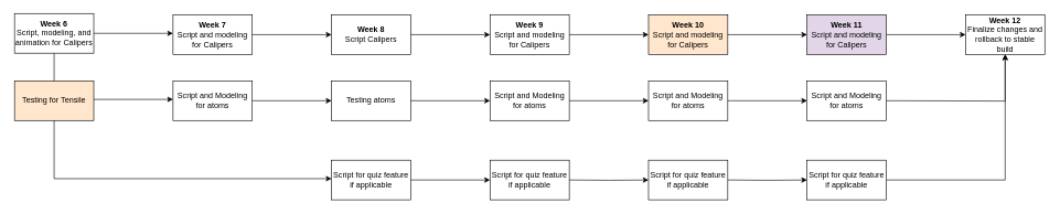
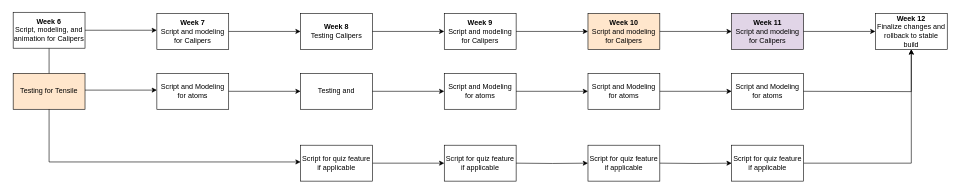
  <mxCell id="0" />
  <mxCell id="1" parent="0" />
  <mxCell id="2" value="" style="endArrow=classic;html=1;exitX=0.5;exitY=1;exitDx=0;exitDy=0;rounded=0;" parent="1" source="4" edge="1"><mxGeometry width="50" height="50" relative="1" as="geometry"><mxPoint x="-150" y="-60" as="sourcePoint" /><mxPoint x="260" y="150" as="targetPoint" /><Array as="points"><mxPoint x="80" y="150" /></Array></mxGeometry></mxCell>
  <mxCell id="3" style="edgeStyle=orthogonalEdgeStyle;rounded=0;orthogonalLoop=1;jettySize=auto;html=1;exitX=1;exitY=0.5;exitDx=0;exitDy=0;entryX=0;entryY=0.5;entryDx=0;entryDy=0;" parent="1" source="4" edge="1"><mxGeometry relative="1" as="geometry"><mxPoint x="260" y="50" as="targetPoint" /></mxGeometry></mxCell>
  <mxCell id="4" value="&lt;b&gt;Week 6&lt;/b&gt;&lt;br&gt;Script, modeling, and animation for Calipers" style="rounded=0;whiteSpace=wrap;html=1;" parent="1" vertex="1"><mxGeometry x="20" y="20" width="120" height="60" as="geometry" /></mxCell>
  <mxCell id="5" value="&lt;b&gt;Week 7&lt;/b&gt;&lt;br&gt;Script and modeling for Calipers" style="rounded=0;whiteSpace=wrap;html=1;" parent="1" vertex="1"><mxGeometry x="260" y="22" width="120" height="60" as="geometry" /></mxCell>
  <mxCell id="6" value="Script and Modeling for atoms" style="rounded=0;whiteSpace=wrap;html=1;" parent="1" vertex="1"><mxGeometry x="260" y="122" width="120" height="60" as="geometry" /></mxCell>
  <mxCell id="7" style="edgeStyle=orthogonalEdgeStyle;rounded=0;orthogonalLoop=1;jettySize=auto;html=1;exitX=1;exitY=0.5;exitDx=0;exitDy=0;" parent="1" edge="1"><mxGeometry relative="1" as="geometry"><mxPoint x="500" y="152" as="targetPoint" /><mxPoint x="380" y="152" as="sourcePoint" /></mxGeometry></mxCell>
- <mxCell id="8" value="Testing atoms" style="rounded=0;whiteSpace=wrap;html=1;" parent="1" vertex="1"><mxGeometry x="500" y="122" width="120" height="60" as="geometry" /></mxCell>
+ <mxCell id="8" value="Testing and" style="rounded=0;whiteSpace=wrap;html=1;" parent="1" vertex="1"><mxGeometry x="500" y="122" width="120" height="60" as="geometry" /></mxCell>
  <mxCell id="9" style="edgeStyle=orthogonalEdgeStyle;rounded=0;orthogonalLoop=1;jettySize=auto;html=1;exitX=1;exitY=0.5;exitDx=0;exitDy=0;" parent="1" edge="1"><mxGeometry relative="1" as="geometry"><mxPoint x="500" y="52" as="targetPoint" /><mxPoint x="380" y="52" as="sourcePoint" /></mxGeometry></mxCell>
- <mxCell id="10" value="&lt;b&gt;Week 8&lt;br&gt;&lt;/b&gt;Script Calipers" style="rounded=0;whiteSpace=wrap;html=1;" parent="1" vertex="1"><mxGeometry x="500" y="22" width="120" height="60" as="geometry" /></mxCell>
+ <mxCell id="10" value="&lt;b&gt;Week 8&lt;br&gt;&lt;/b&gt;Testing Calipers" style="rounded=0;whiteSpace=wrap;html=1;" parent="1" vertex="1"><mxGeometry x="500" y="22" width="120" height="60" as="geometry" /></mxCell>
  <mxCell id="11" value="" style="endArrow=classic;html=1;rounded=0;" parent="1" edge="1"><mxGeometry width="50" height="50" relative="1" as="geometry"><mxPoint x="80" y="150" as="sourcePoint" /><mxPoint x="500" y="270" as="targetPoint" /><Array as="points"><mxPoint x="80" y="270" /></Array></mxGeometry></mxCell>
  <mxCell id="12" style="edgeStyle=orthogonalEdgeStyle;rounded=0;orthogonalLoop=1;jettySize=auto;html=1;exitX=1;exitY=0.5;exitDx=0;exitDy=0;entryX=0;entryY=0.5;entryDx=0;entryDy=0;" parent="1" source="13" target="29" edge="1"><mxGeometry relative="1" as="geometry" /></mxCell>
  <mxCell id="13" value="Script for quiz feature if applicable" style="rounded=0;whiteSpace=wrap;html=1;" parent="1" vertex="1"><mxGeometry x="500" y="242" width="120" height="60" as="geometry" /></mxCell>
  <mxCell id="14" style="edgeStyle=orthogonalEdgeStyle;rounded=0;orthogonalLoop=1;jettySize=auto;html=1;exitX=1;exitY=0.5;exitDx=0;exitDy=0;" parent="1" edge="1"><mxGeometry relative="1" as="geometry"><mxPoint x="740" y="152" as="targetPoint" /><mxPoint x="620" y="152" as="sourcePoint" /></mxGeometry></mxCell>
  <mxCell id="15" value="Script and Modeling for atoms" style="rounded=0;whiteSpace=wrap;html=1;" parent="1" vertex="1"><mxGeometry x="740" y="122" width="120" height="60" as="geometry" /></mxCell>
  <mxCell id="16" style="edgeStyle=orthogonalEdgeStyle;rounded=0;orthogonalLoop=1;jettySize=auto;html=1;exitX=1;exitY=0.5;exitDx=0;exitDy=0;" parent="1" edge="1"><mxGeometry relative="1" as="geometry"><mxPoint x="740" y="52" as="targetPoint" /><mxPoint x="620" y="52" as="sourcePoint" /></mxGeometry></mxCell>
  <mxCell id="17" value="&lt;b&gt;Week 9&lt;br&gt;&lt;/b&gt;Script and modeling for Calipers" style="rounded=0;whiteSpace=wrap;html=1;" parent="1" vertex="1"><mxGeometry x="740" y="22" width="120" height="60" as="geometry" /></mxCell>
  <mxCell id="18" style="edgeStyle=orthogonalEdgeStyle;rounded=0;orthogonalLoop=1;jettySize=auto;html=1;exitX=1;exitY=0.5;exitDx=0;exitDy=0;" parent="1" edge="1"><mxGeometry relative="1" as="geometry"><mxPoint x="980" y="152" as="targetPoint" /><mxPoint x="860" y="152" as="sourcePoint" /></mxGeometry></mxCell>
  <mxCell id="19" value="Script and Modeling for atoms" style="rounded=0;whiteSpace=wrap;html=1;" parent="1" vertex="1"><mxGeometry x="980" y="122" width="120" height="60" as="geometry" /></mxCell>
  <mxCell id="20" style="edgeStyle=orthogonalEdgeStyle;rounded=0;orthogonalLoop=1;jettySize=auto;html=1;exitX=1;exitY=0.5;exitDx=0;exitDy=0;" parent="1" edge="1"><mxGeometry relative="1" as="geometry"><mxPoint x="980" y="52" as="targetPoint" /><mxPoint x="860" y="52" as="sourcePoint" /></mxGeometry></mxCell>
  <mxCell id="21" value="&lt;b&gt;Week 10&lt;/b&gt;&lt;br&gt;Script and modeling for Calipers" style="rounded=0;whiteSpace=wrap;html=1;fillColor=#ffe6cc;" parent="1" vertex="1"><mxGeometry x="980" y="22" width="120" height="60" as="geometry" /></mxCell>
  <mxCell id="22" style="edgeStyle=orthogonalEdgeStyle;rounded=0;orthogonalLoop=1;jettySize=auto;html=1;exitX=1;exitY=0.5;exitDx=0;exitDy=0;" parent="1" edge="1"><mxGeometry relative="1" as="geometry"><mxPoint x="1220" y="152" as="targetPoint" /><mxPoint x="1100" y="152" as="sourcePoint" /></mxGeometry></mxCell>
  <mxCell id="23" value="Script and Modeling for atoms" style="rounded=0;whiteSpace=wrap;html=1;" parent="1" vertex="1"><mxGeometry x="1220" y="122" width="120" height="60" as="geometry" /></mxCell>
  <mxCell id="24" style="edgeStyle=orthogonalEdgeStyle;rounded=0;orthogonalLoop=1;jettySize=auto;html=1;exitX=1;exitY=0.5;exitDx=0;exitDy=0;" parent="1" edge="1"><mxGeometry relative="1" as="geometry"><mxPoint x="1220" y="52" as="targetPoint" /><mxPoint x="1100" y="52" as="sourcePoint" /></mxGeometry></mxCell>
  <mxCell id="25" value="&lt;b&gt;Week 11&lt;/b&gt;&lt;br&gt;Script and modeling for Calipers" style="rounded=0;whiteSpace=wrap;html=1;fillColor=#e1d5e7;" parent="1" vertex="1"><mxGeometry x="1220" y="22" width="120" height="60" as="geometry" /></mxCell>
  <mxCell id="26" style="edgeStyle=orthogonalEdgeStyle;rounded=0;orthogonalLoop=1;jettySize=auto;html=1;exitX=1;exitY=0.5;exitDx=0;exitDy=0;entryX=0.5;entryY=1;entryDx=0;entryDy=0;" parent="1" target="28" edge="1"><mxGeometry relative="1" as="geometry"><mxPoint x="1460" y="152" as="targetPoint" /><mxPoint x="1340" y="152" as="sourcePoint" /></mxGeometry></mxCell>
  <mxCell id="27" style="edgeStyle=orthogonalEdgeStyle;rounded=0;orthogonalLoop=1;jettySize=auto;html=1;exitX=1;exitY=0.5;exitDx=0;exitDy=0;" parent="1" edge="1"><mxGeometry relative="1" as="geometry"><mxPoint x="1460" y="52" as="targetPoint" /><mxPoint x="1340" y="52" as="sourcePoint" /></mxGeometry></mxCell>
  <mxCell id="28" value="&lt;b&gt;Week 12&lt;br&gt;&lt;/b&gt;Finalize changes and rollback to stable build" style="rounded=0;whiteSpace=wrap;html=1;" parent="1" vertex="1"><mxGeometry x="1460" y="22" width="120" height="60" as="geometry" /></mxCell>
  <mxCell id="29" value="Script for quiz feature if applicable" style="rounded=0;whiteSpace=wrap;html=1;" parent="1" vertex="1"><mxGeometry x="740" y="242" width="120" height="60" as="geometry" /></mxCell>
  <mxCell id="30" style="edgeStyle=orthogonalEdgeStyle;rounded=0;orthogonalLoop=1;jettySize=auto;html=1;exitX=1;exitY=0.5;exitDx=0;exitDy=0;entryX=0;entryY=0.5;entryDx=0;entryDy=0;" parent="1" target="31" edge="1"><mxGeometry relative="1" as="geometry"><mxPoint x="860" y="272" as="sourcePoint" /></mxGeometry></mxCell>
  <mxCell id="31" value="Script for quiz feature if applicable" style="rounded=0;whiteSpace=wrap;html=1;" parent="1" vertex="1"><mxGeometry x="980" y="242" width="120" height="60" as="geometry" /></mxCell>
  <mxCell id="32" style="edgeStyle=orthogonalEdgeStyle;rounded=0;orthogonalLoop=1;jettySize=auto;html=1;exitX=1;exitY=0.5;exitDx=0;exitDy=0;entryX=0;entryY=0.5;entryDx=0;entryDy=0;" parent="1" target="34" edge="1"><mxGeometry relative="1" as="geometry"><mxPoint x="1100" y="272" as="sourcePoint" /></mxGeometry></mxCell>
  <mxCell id="33" style="edgeStyle=orthogonalEdgeStyle;rounded=0;orthogonalLoop=1;jettySize=auto;html=1;exitX=1;exitY=0.5;exitDx=0;exitDy=0;entryX=0.5;entryY=1;entryDx=0;entryDy=0;" parent="1" source="34" target="28" edge="1"><mxGeometry relative="1" as="geometry" /></mxCell>
  <mxCell id="34" value="Script for quiz feature if applicable" style="rounded=0;whiteSpace=wrap;html=1;" parent="1" vertex="1"><mxGeometry x="1220" y="242" width="120" height="60" as="geometry" /></mxCell>
  <mxCell id="35" value="Testing for Tensile" style="rounded=0;whiteSpace=wrap;html=1;fillColor=#ffe6cc;" vertex="1" parent="1"><mxGeometry x="20" y="122" width="120" height="60" as="geometry" /></mxCell>
